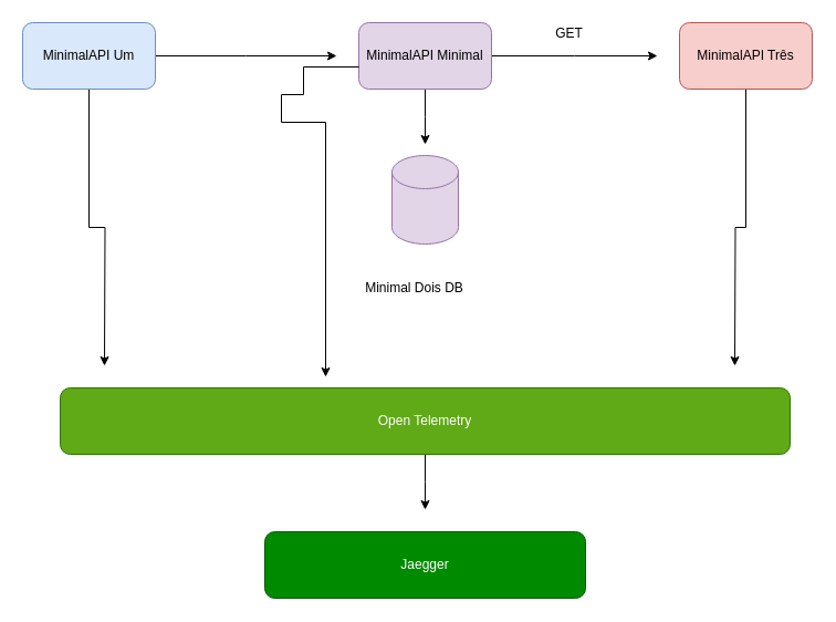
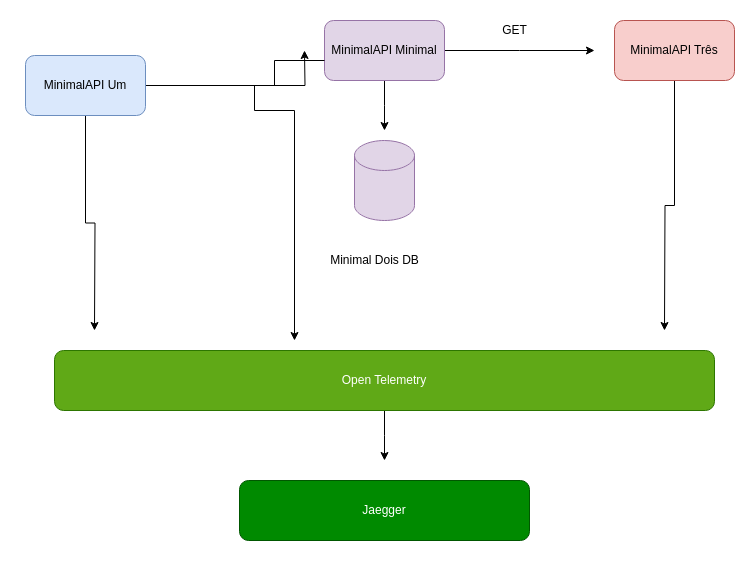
  <mxCell id="0" />
  <mxCell id="1" parent="0" />
  <mxCell id="2" style="edgeStyle=orthogonalEdgeStyle;rounded=0;orthogonalLoop=1;jettySize=auto;html=1;" edge="1" parent="1" source="4"><mxGeometry relative="1" as="geometry"><mxPoint x="304" y="50" as="targetPoint" /></mxGeometry></mxCell>
  <mxCell id="3" style="edgeStyle=orthogonalEdgeStyle;rounded=0;orthogonalLoop=1;jettySize=auto;html=1;" edge="1" parent="1" source="4"><mxGeometry relative="1" as="geometry"><mxPoint x="94" y="330" as="targetPoint" /></mxGeometry></mxCell>
- <mxCell id="4" value="MinimalAPI Um" style="rounded=1;whiteSpace=wrap;html=1;fillColor=#dae8fc;strokeColor=#6c8ebf;" vertex="1" parent="1"><mxGeometry x="20" y="20" width="120" height="60" as="geometry" /></mxCell>
+ <mxCell id="4" value="MinimalAPI Um" style="rounded=1;whiteSpace=wrap;html=1;fillColor=#dae8fc;strokeColor=#6c8ebf;" vertex="1" parent="1"><mxGeometry x="25" y="55" width="120" height="60" as="geometry" /></mxCell>
  <mxCell id="5" style="edgeStyle=orthogonalEdgeStyle;rounded=0;orthogonalLoop=1;jettySize=auto;html=1;" edge="1" parent="1" source="7"><mxGeometry relative="1" as="geometry"><mxPoint x="594" y="50" as="targetPoint" /></mxGeometry></mxCell>
  <mxCell id="6" style="edgeStyle=orthogonalEdgeStyle;rounded=0;orthogonalLoop=1;jettySize=auto;html=1;" edge="1" parent="1" source="7"><mxGeometry relative="1" as="geometry"><mxPoint x="384" y="130" as="targetPoint" /></mxGeometry></mxCell>
  <mxCell id="7" value="MinimalAPI Minimal" style="rounded=1;whiteSpace=wrap;html=1;fillColor=#e1d5e7;strokeColor=#9673a6;" vertex="1" parent="1"><mxGeometry x="324" y="20" width="120" height="60" as="geometry" /></mxCell>
  <mxCell id="8" style="edgeStyle=orthogonalEdgeStyle;rounded=0;orthogonalLoop=1;jettySize=auto;html=1;" edge="1" parent="1" source="9"><mxGeometry relative="1" as="geometry"><mxPoint x="664" y="330" as="targetPoint" /></mxGeometry></mxCell>
  <mxCell id="9" value="MinimalAPI Três" style="rounded=1;whiteSpace=wrap;html=1;fillColor=#f8cecc;strokeColor=#b85450;" vertex="1" parent="1"><mxGeometry x="614" y="20" width="120" height="60" as="geometry" /></mxCell>
  <mxCell id="10" value="" style="shape=cylinder3;whiteSpace=wrap;html=1;boundedLbl=1;backgroundOutline=1;size=15;fillColor=#e1d5e7;strokeColor=#9673a6;" vertex="1" parent="1"><mxGeometry x="354" y="140" width="60" height="80" as="geometry" /></mxCell>
  <mxCell id="11" value="Minimal Dois DB" style="text;html=1;align=center;verticalAlign=middle;resizable=0;points=[];autosize=1;strokeColor=none;fillColor=none;" vertex="1" parent="1"><mxGeometry x="324" y="250" width="100" height="20" as="geometry" /></mxCell>
  <mxCell id="12" value="GET" style="text;html=1;align=center;verticalAlign=middle;resizable=0;points=[];autosize=1;strokeColor=none;fillColor=none;" vertex="1" parent="1"><mxGeometry x="494" y="20" width="40" height="20" as="geometry" /></mxCell>
  <mxCell id="13" style="edgeStyle=orthogonalEdgeStyle;rounded=0;orthogonalLoop=1;jettySize=auto;html=1;" edge="1" parent="1" source="14"><mxGeometry relative="1" as="geometry"><mxPoint x="384" y="460" as="targetPoint" /></mxGeometry></mxCell>
  <mxCell id="14" value="Open Telemetry" style="rounded=1;whiteSpace=wrap;html=1;fillColor=#60a917;strokeColor=#2D7600;fontColor=#ffffff;" vertex="1" parent="1"><mxGeometry x="54" y="350" width="660" height="60" as="geometry" /></mxCell>
  <mxCell id="15" value="Jaegger" style="rounded=1;whiteSpace=wrap;html=1;fillColor=#008a00;strokeColor=#005700;fontColor=#ffffff;" vertex="1" parent="1"><mxGeometry x="239" y="480" width="290" height="60" as="geometry" /></mxCell>
  <mxCell id="16" style="edgeStyle=orthogonalEdgeStyle;rounded=0;orthogonalLoop=1;jettySize=auto;html=1;" edge="1" parent="1"><mxGeometry relative="1" as="geometry"><mxPoint x="294" y="340" as="targetPoint" /><mxPoint x="324" y="60" as="sourcePoint" /><Array as="points"><mxPoint x="274" y="60" /><mxPoint x="274" y="85" /><mxPoint x="254" y="85" /><mxPoint x="254" y="110" /></Array></mxGeometry></mxCell>
